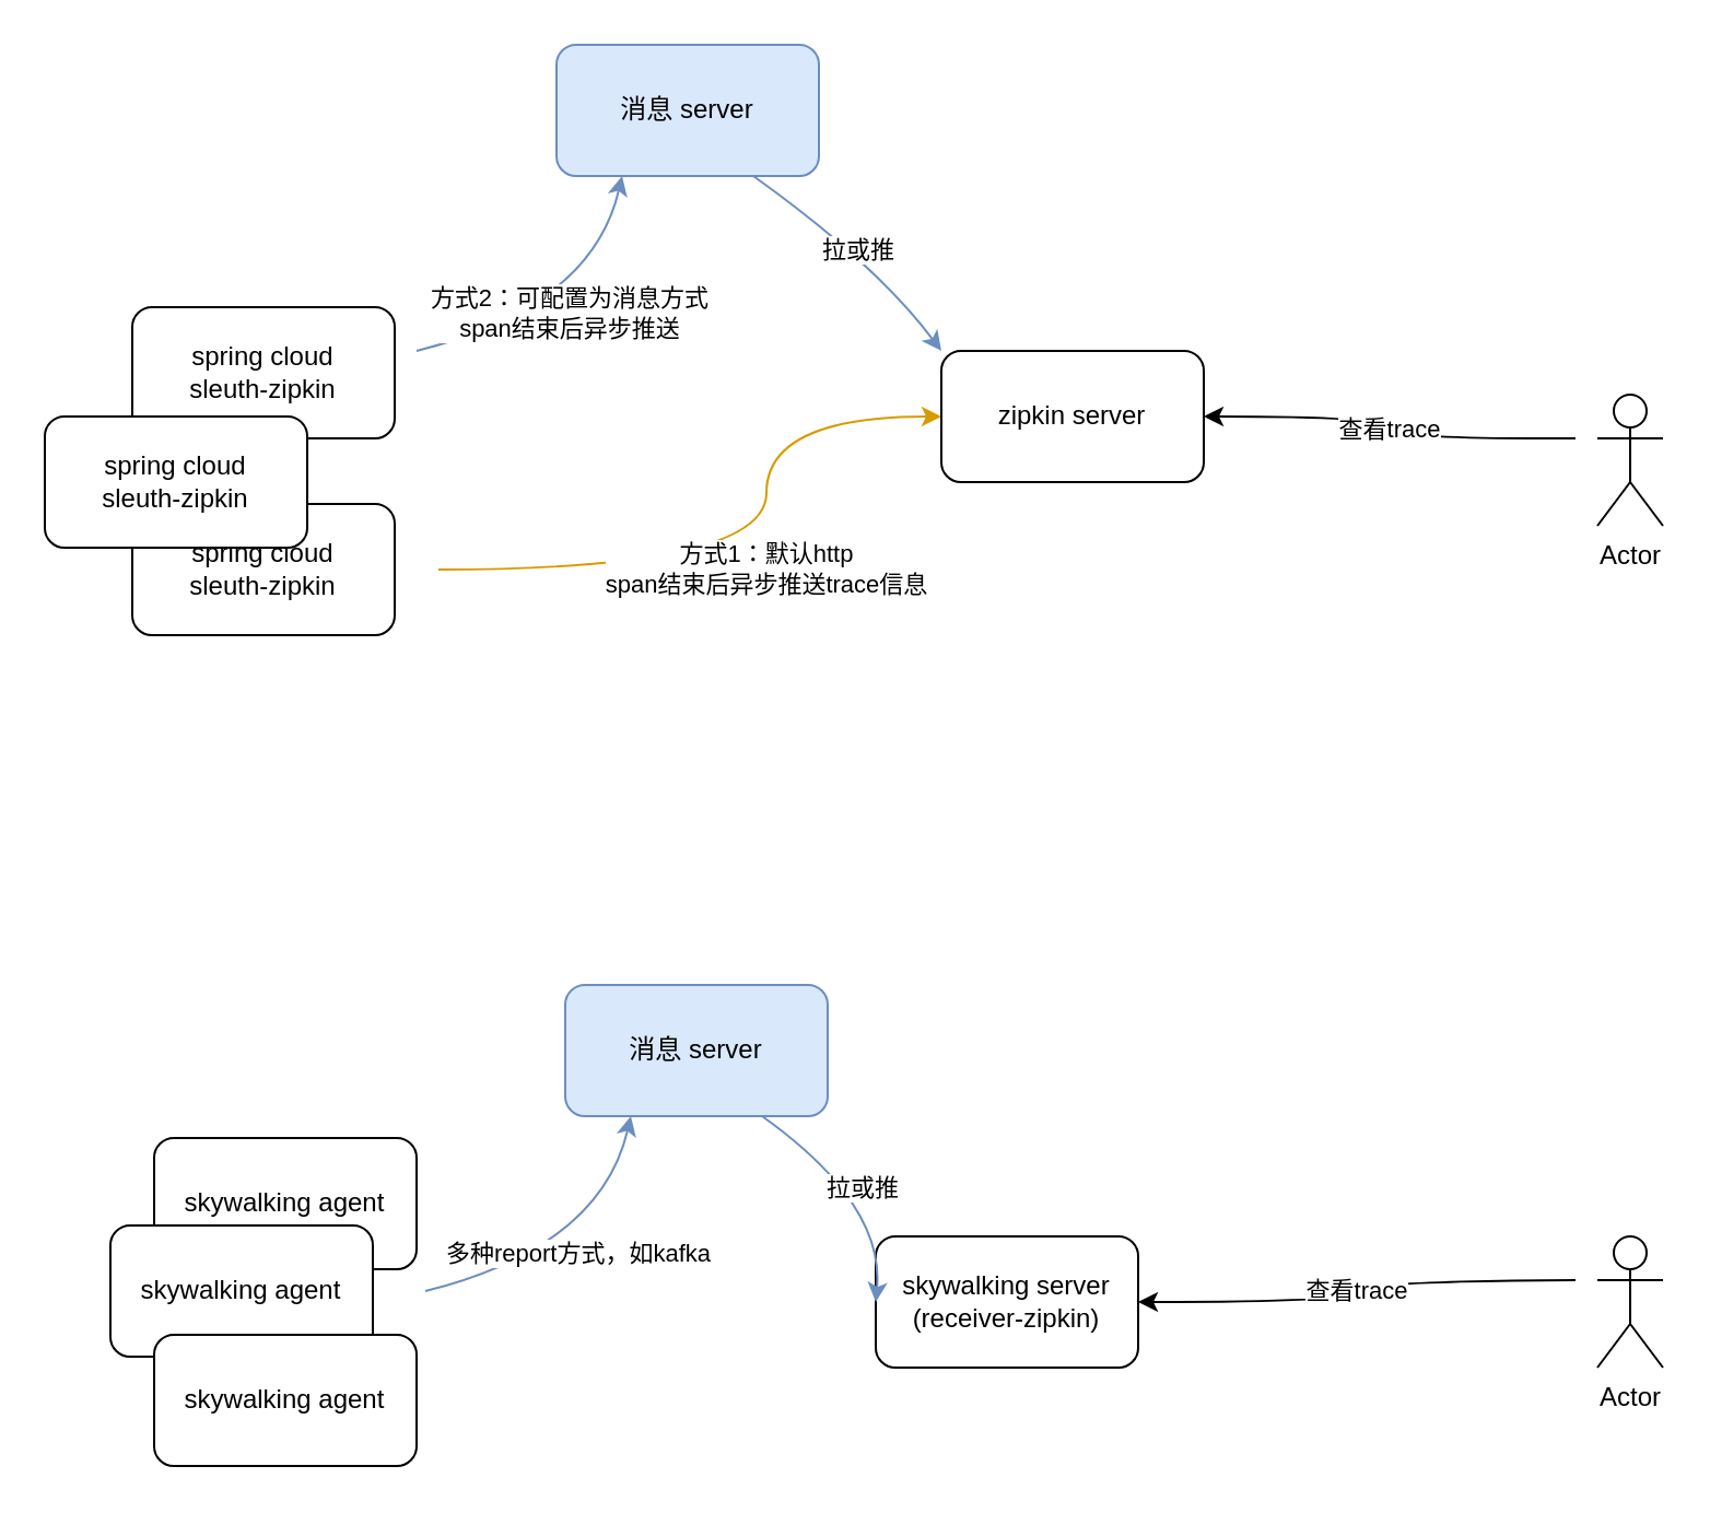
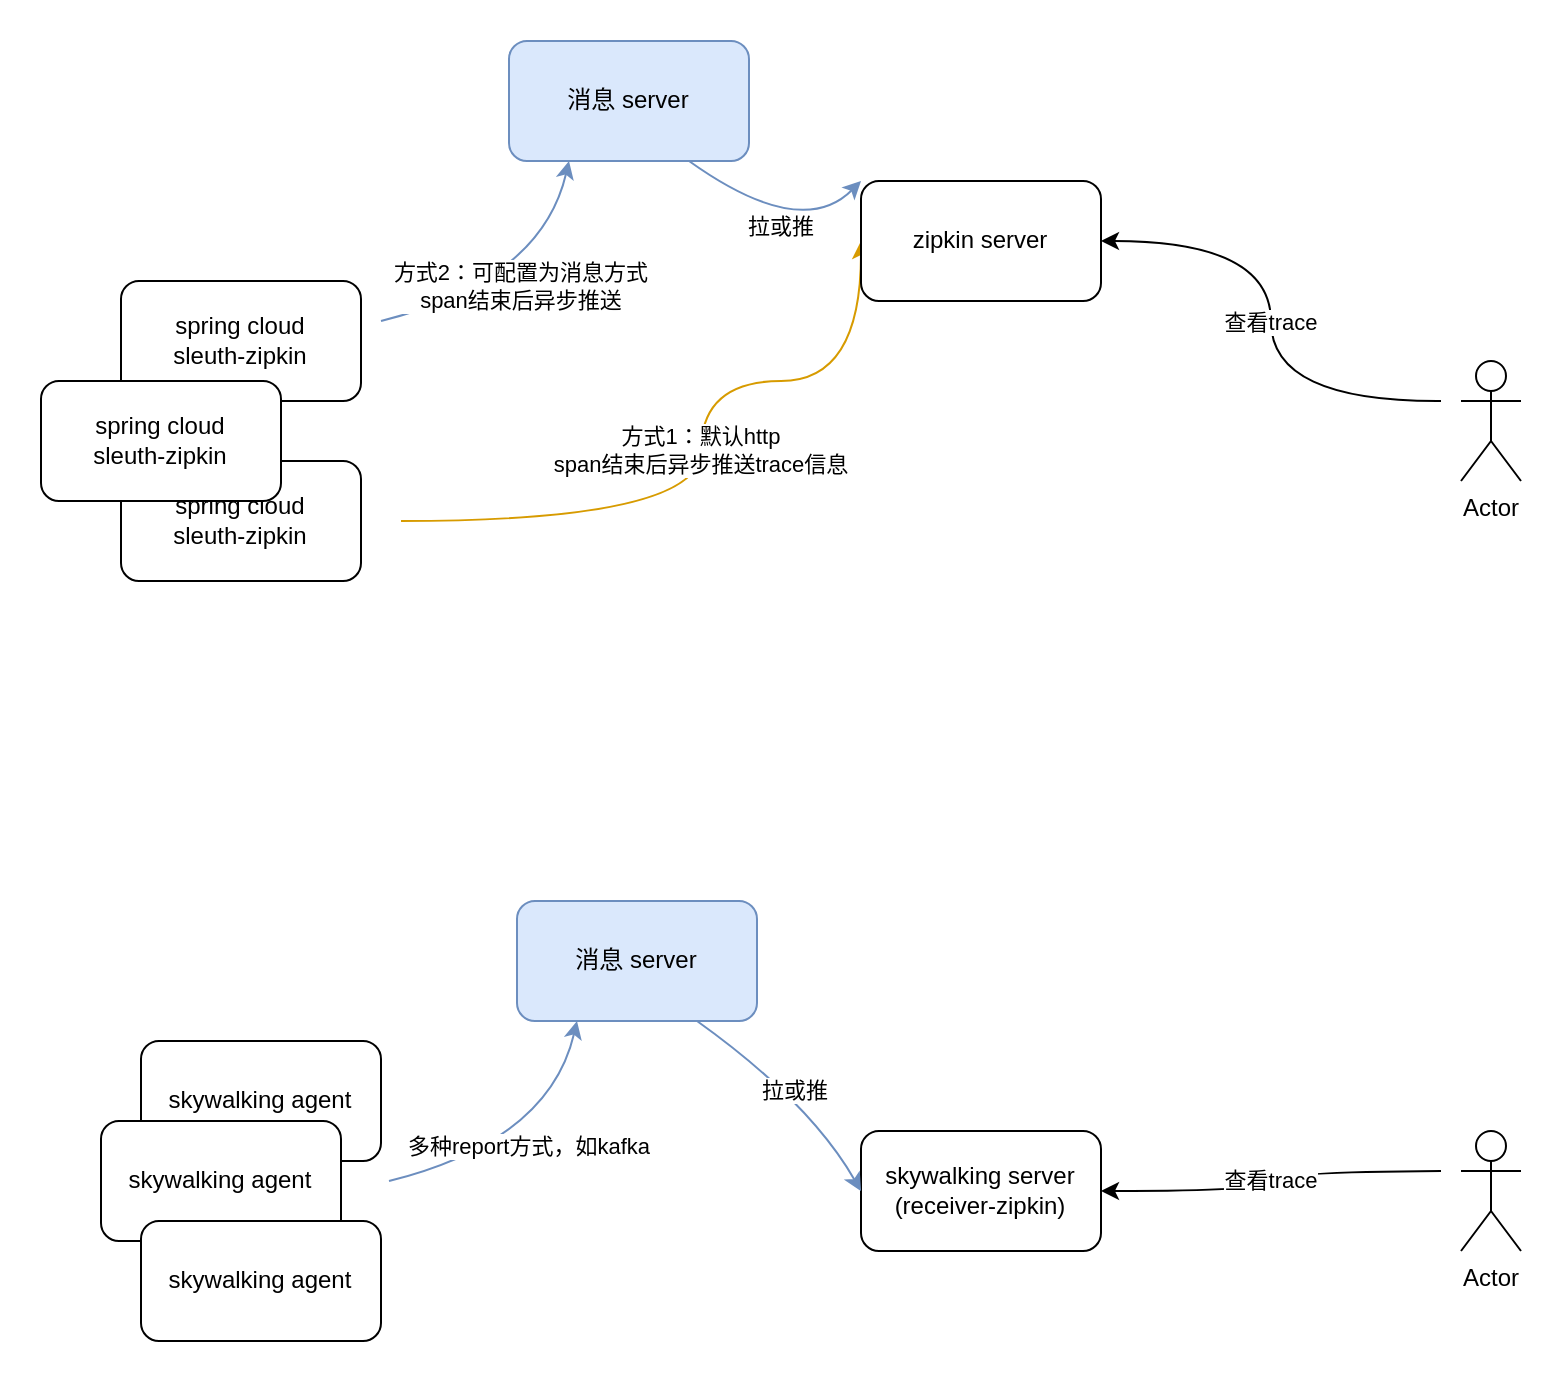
  <mxCell id="0" />
  <mxCell id="1" parent="0" />
  <mxCell id="2" value="方式1：默认http&lt;br&gt;span结束后异步推送trace信息" style="edgeStyle=orthogonalEdgeStyle;orthogonalLoop=1;jettySize=auto;html=1;entryX=0;entryY=0.5;entryDx=0;entryDy=0;curved=1;fillColor=#ffe6cc;strokeColor=#d79b00;" edge="1" parent="1" target="3"><mxGeometry relative="1" as="geometry"><mxPoint x="200" y="260" as="sourcePoint" /><Array as="points"><mxPoint x="350" y="260" /><mxPoint x="350" y="190" /></Array></mxGeometry></mxCell>
- <mxCell id="3" value="zipkin server" style="rounded=1;whiteSpace=wrap;html=1;" vertex="1" parent="1"><mxGeometry x="430" y="160" width="120" height="60" as="geometry" /></mxCell>
+ <mxCell id="3" value="zipkin server" style="rounded=1;whiteSpace=wrap;html=1;" vertex="1" parent="1"><mxGeometry x="430" y="90" width="120" height="60" as="geometry" /></mxCell>
  <mxCell id="4" value="查看trace" style="edgeStyle=orthogonalEdgeStyle;orthogonalLoop=1;jettySize=auto;html=1;entryX=1;entryY=0.5;entryDx=0;entryDy=0;curved=1;" edge="1" parent="1" target="3"><mxGeometry relative="1" as="geometry"><mxPoint x="720" y="200" as="sourcePoint" /></mxGeometry></mxCell>
  <mxCell id="5" value="消息 server" style="rounded=1;whiteSpace=wrap;html=1;fillColor=#dae8fc;strokeColor=#6c8ebf;" vertex="1" parent="1"><mxGeometry x="254" y="20" width="120" height="60" as="geometry" /></mxCell>
  <mxCell id="6" value="方式2：可配置为消息方式&lt;br&gt;span结束后异步推送" style="endArrow=classic;html=1;curved=1;entryX=0.25;entryY=1;entryDx=0;entryDy=0;fillColor=#dae8fc;strokeColor=#6c8ebf;" edge="1" parent="1" target="5"><mxGeometry width="50" height="50" relative="1" as="geometry"><mxPoint x="190" y="160" as="sourcePoint" /><mxPoint x="240" y="110" as="targetPoint" /><Array as="points"><mxPoint x="270" y="140" /></Array></mxGeometry></mxCell>
  <mxCell id="7" value="拉或推" style="endArrow=classic;html=1;curved=1;exitX=0.75;exitY=1;exitDx=0;exitDy=0;entryX=0;entryY=0;entryDx=0;entryDy=0;fillColor=#dae8fc;strokeColor=#6c8ebf;" edge="1" parent="1" source="5" target="3"><mxGeometry width="50" height="50" relative="1" as="geometry"><mxPoint x="400" y="120" as="sourcePoint" /><mxPoint x="420" y="160" as="targetPoint" /><Array as="points"><mxPoint x="400" y="120" /></Array></mxGeometry></mxCell>
  <mxCell id="8" value="" style="group" vertex="1" connectable="0" parent="1"><mxGeometry x="20" y="140" width="160" height="150" as="geometry" /></mxCell>
  <mxCell id="9" value="spring cloud &lt;br&gt;sleuth-zipkin" style="rounded=1;whiteSpace=wrap;html=1;" vertex="1" parent="8"><mxGeometry x="40" width="120" height="60" as="geometry" /></mxCell>
  <mxCell id="10" value="spring cloud &lt;br&gt;sleuth-zipkin" style="rounded=1;whiteSpace=wrap;html=1;" vertex="1" parent="8"><mxGeometry x="40" y="90" width="120" height="60" as="geometry" /></mxCell>
  <mxCell id="11" value="spring cloud &lt;br&gt;sleuth-zipkin" style="rounded=1;whiteSpace=wrap;html=1;" vertex="1" parent="8"><mxGeometry y="50" width="120" height="60" as="geometry" /></mxCell>
  <mxCell id="12" value="" style="group" vertex="1" connectable="0" parent="1"><mxGeometry x="50" y="520" width="140" height="150" as="geometry" /></mxCell>
  <mxCell id="13" value="skywalking agent" style="rounded=1;whiteSpace=wrap;html=1;" vertex="1" parent="12"><mxGeometry x="20" width="120" height="60" as="geometry" /></mxCell>
  <mxCell id="14" value="skywalking agent" style="rounded=1;whiteSpace=wrap;html=1;" vertex="1" parent="12"><mxGeometry y="40" width="120" height="60" as="geometry" /></mxCell>
  <mxCell id="15" value="skywalking agent" style="rounded=1;whiteSpace=wrap;html=1;" vertex="1" parent="12"><mxGeometry x="20" y="90" width="120" height="60" as="geometry" /></mxCell>
- <mxCell id="16" value="skywalking server&lt;br&gt;(receiver-zipkin)" style="rounded=1;whiteSpace=wrap;html=1;" vertex="1" parent="1"><mxGeometry x="400" y="565" width="120" height="60" as="geometry" /></mxCell>
+ <mxCell id="16" value="skywalking server&lt;br&gt;(receiver-zipkin)" style="rounded=1;whiteSpace=wrap;html=1;" vertex="1" parent="1"><mxGeometry x="430" y="565" width="120" height="60" as="geometry" /></mxCell>
  <mxCell id="17" value="消息 server" style="rounded=1;whiteSpace=wrap;html=1;fillColor=#dae8fc;strokeColor=#6c8ebf;" vertex="1" parent="1"><mxGeometry x="258" y="450" width="120" height="60" as="geometry" /></mxCell>
  <mxCell id="18" value="多种report方式，如kafka" style="endArrow=classic;html=1;curved=1;entryX=0.25;entryY=1;entryDx=0;entryDy=0;fillColor=#dae8fc;strokeColor=#6c8ebf;" edge="1" parent="1" target="17"><mxGeometry width="50" height="50" relative="1" as="geometry"><mxPoint x="194" y="590" as="sourcePoint" /><mxPoint x="244" y="540" as="targetPoint" /><Array as="points"><mxPoint x="274" y="570" /></Array></mxGeometry></mxCell>
  <mxCell id="19" value="拉或推" style="endArrow=classic;html=1;curved=1;exitX=0.75;exitY=1;exitDx=0;exitDy=0;entryX=0;entryY=0.5;entryDx=0;entryDy=0;fillColor=#dae8fc;strokeColor=#6c8ebf;" edge="1" parent="1" source="17" target="16"><mxGeometry width="50" height="50" relative="1" as="geometry"><mxPoint x="404" y="550" as="sourcePoint" /><mxPoint x="434" y="590" as="targetPoint" /><Array as="points"><mxPoint x="404" y="550" /></Array></mxGeometry></mxCell>
  <mxCell id="20" value="Actor" style="shape=umlActor;verticalLabelPosition=bottom;verticalAlign=top;html=1;outlineConnect=0;" vertex="1" parent="1"><mxGeometry x="730" y="180" width="30" height="60" as="geometry" /></mxCell>
  <mxCell id="21" value="查看trace" style="edgeStyle=orthogonalEdgeStyle;orthogonalLoop=1;jettySize=auto;html=1;entryX=1;entryY=0.5;entryDx=0;entryDy=0;curved=1;" edge="1" parent="1" target="16"><mxGeometry relative="1" as="geometry"><mxPoint x="720" y="585" as="sourcePoint" /><mxPoint x="550" y="575" as="targetPoint" /></mxGeometry></mxCell>
  <mxCell id="22" value="Actor" style="shape=umlActor;verticalLabelPosition=bottom;verticalAlign=top;html=1;outlineConnect=0;" vertex="1" parent="1"><mxGeometry x="730" y="565" width="30" height="60" as="geometry" /></mxCell>
